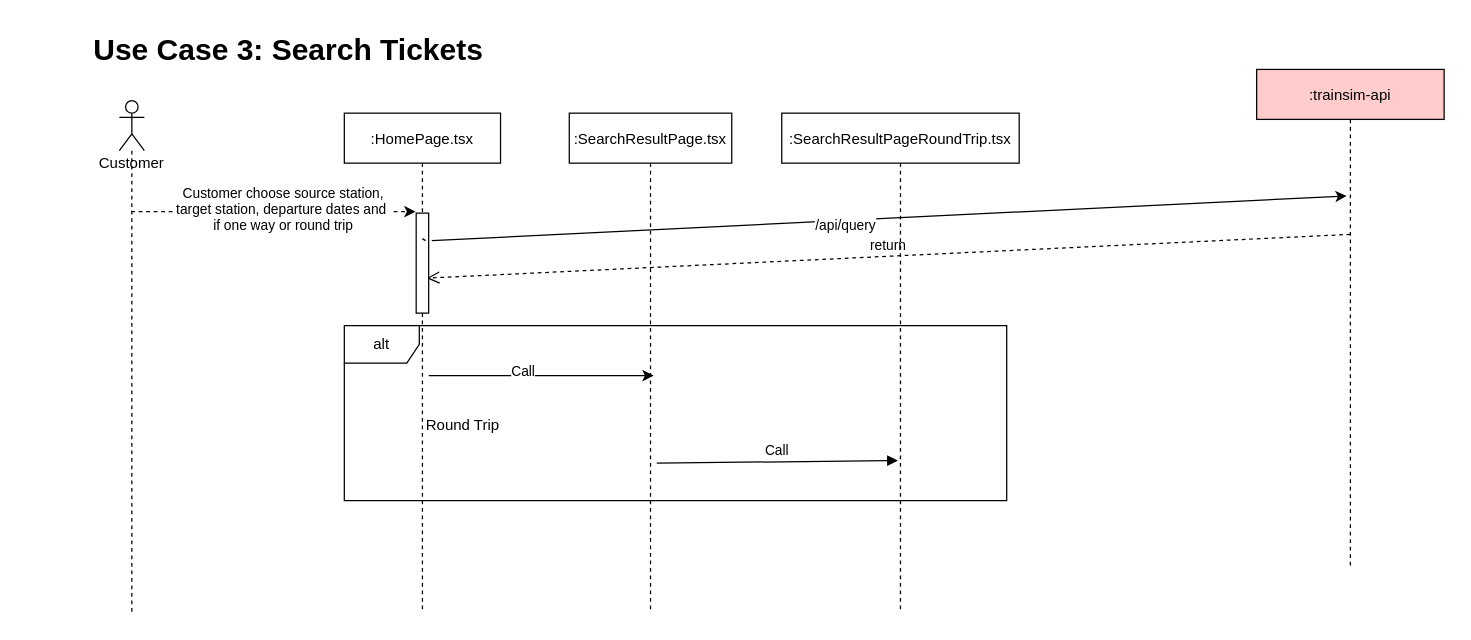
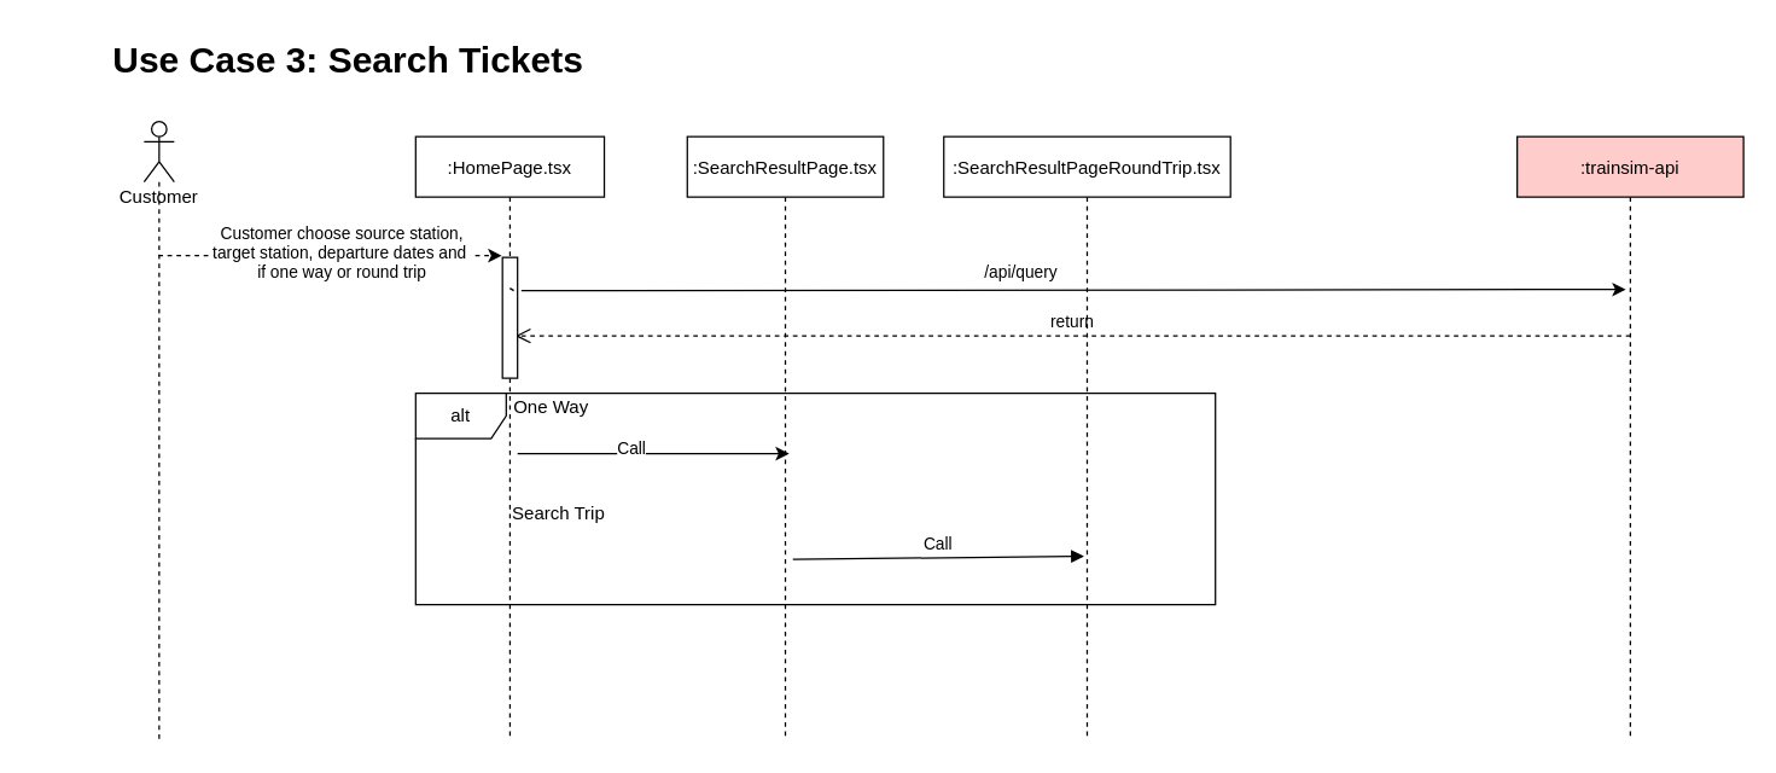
  <mxCell id="0" />
  <mxCell id="1" parent="0" />
  <mxCell id="2" value="alt" style="shape=umlFrame;whiteSpace=wrap;html=1;" vertex="1" parent="1"><mxGeometry x="275" y="260" width="530" height="140" as="geometry" /></mxCell>
  <mxCell id="3" value=":HomePage.tsx" style="shape=umlLifeline;perimeter=lifelinePerimeter;container=1;collapsible=0;recursiveResize=0;rounded=0;shadow=0;strokeWidth=1;" vertex="1" parent="1"><mxGeometry x="275" y="90" width="125" height="400" as="geometry" /></mxCell>
  <mxCell id="4" value=":SearchResultPage.tsx" style="shape=umlLifeline;perimeter=lifelinePerimeter;container=1;collapsible=0;recursiveResize=0;rounded=0;shadow=0;strokeWidth=1;" vertex="1" parent="1"><mxGeometry x="455" y="90" width="130" height="400" as="geometry" /></mxCell>
  <mxCell id="5" value="Call" style="html=1;verticalAlign=bottom;endArrow=block;entryX=0.489;entryY=0.695;entryDx=0;entryDy=0;entryPerimeter=0;" edge="1" parent="4" target="18"><mxGeometry width="80" relative="1" as="geometry"><mxPoint x="70" y="280" as="sourcePoint" /><mxPoint x="150" y="280" as="targetPoint" /></mxGeometry></mxCell>
  <mxCell id="6" value="Customer" style="shape=umlLifeline;participant=umlActor;perimeter=lifelinePerimeter;whiteSpace=wrap;html=1;container=1;collapsible=0;recursiveResize=0;verticalAlign=top;spacingTop=36;outlineConnect=0;" vertex="1" parent="1"><mxGeometry x="95" y="80" width="20" height="410" as="geometry" /></mxCell>
  <mxCell id="7" value="Use Case 3: Search Tickets" style="text;strokeColor=none;fillColor=none;html=1;fontSize=24;fontStyle=1;verticalAlign=middle;align=center;" vertex="1" parent="1"><mxGeometry x="20" y="20" width="420" height="40" as="geometry" /></mxCell>
- <mxCell id="8" value=":trainsim-api" style="shape=umlLifeline;perimeter=lifelinePerimeter;container=1;collapsible=0;recursiveResize=0;rounded=0;shadow=0;strokeWidth=1;fillColor=#FFCCCC;" vertex="1" parent="1"><mxGeometry x="1005" y="55" width="150" height="400" as="geometry" /></mxCell>
+ <mxCell id="8" value=":trainsim-api" style="shape=umlLifeline;perimeter=lifelinePerimeter;container=1;collapsible=0;recursiveResize=0;rounded=0;shadow=0;strokeWidth=1;fillColor=#FFCCCC;" vertex="1" parent="1"><mxGeometry x="1005" y="90" width="150" height="400" as="geometry" /></mxCell>
  <mxCell id="9" value="" style="endArrow=classic;html=1;entryX=0.456;entryY=0.197;entryDx=0;entryDy=0;entryPerimeter=0;dashed=1;" edge="1" parent="1" source="6" target="3"><mxGeometry width="50" height="50" relative="1" as="geometry"><mxPoint x="115" y="200" as="sourcePoint" /><mxPoint x="165" y="150" as="targetPoint" /></mxGeometry></mxCell>
  <mxCell id="10" value="Customer choose source station,&lt;br&gt;target station, departure dates and&amp;nbsp;&lt;br&gt;if one way or round trip" style="edgeLabel;html=1;align=center;verticalAlign=middle;resizable=0;points=[];" vertex="1" connectable="0" parent="9"><mxGeometry x="0.116" y="2" relative="1" as="geometry"><mxPoint x="-6" as="offset" /></mxGeometry></mxCell>
  <mxCell id="11" value="" style="endArrow=classic;html=1;" edge="1" parent="1"><mxGeometry width="50" height="50" relative="1" as="geometry"><mxPoint x="342.5" y="300" as="sourcePoint" /><mxPoint x="522.5" y="300" as="targetPoint" /><Array as="points" /></mxGeometry></mxCell>
  <mxCell id="12" value="Call" style="edgeLabel;html=1;align=center;verticalAlign=middle;resizable=0;points=[];" vertex="1" connectable="0" parent="11"><mxGeometry x="-0.165" y="4" relative="1" as="geometry"><mxPoint as="offset" /></mxGeometry></mxCell>
  <mxCell id="13" value="" style="endArrow=classic;html=1;startArrow=none;entryX=0.48;entryY=0.253;entryDx=0;entryDy=0;entryPerimeter=0;" edge="1" parent="1" target="8"><mxGeometry width="50" height="50" relative="1" as="geometry"><mxPoint x="345" y="192" as="sourcePoint" /><mxPoint x="835" y="192" as="targetPoint" /><Array as="points" /></mxGeometry></mxCell>
  <mxCell id="14" value="return" style="html=1;verticalAlign=bottom;endArrow=open;dashed=1;endSize=8;entryX=0.85;entryY=0.65;entryDx=0;entryDy=0;entryPerimeter=0;exitX=0.5;exitY=0.33;exitDx=0;exitDy=0;exitPerimeter=0;" edge="1" parent="1" source="8" target="15"><mxGeometry relative="1" as="geometry"><mxPoint x="835" y="222" as="sourcePoint" /><mxPoint x="515" y="238" as="targetPoint" /><Array as="points" /></mxGeometry></mxCell>
  <mxCell id="15" value="" style="html=1;points=[];perimeter=orthogonalPerimeter;" vertex="1" parent="1"><mxGeometry x="332.5" y="170" width="10" height="80" as="geometry" /></mxCell>
  <mxCell id="16" value="" style="endArrow=none;html=1;exitX=0.52;exitY=0.255;exitDx=0;exitDy=0;exitPerimeter=0;entryX=0.493;entryY=0.255;entryDx=0;entryDy=0;entryPerimeter=0;" edge="1" parent="1" source="3" target="15"><mxGeometry width="50" height="50" relative="1" as="geometry"><mxPoint x="340" y="192" as="sourcePoint" /><mxPoint x="1003.95" y="192" as="targetPoint" /><Array as="points" /></mxGeometry></mxCell>
  <mxCell id="17" value="&lt;div&gt;/api/query&lt;/div&gt;" style="edgeLabel;html=1;align=center;verticalAlign=middle;resizable=0;points=[];" vertex="1" connectable="0" parent="16"><mxGeometry x="-0.165" y="4" relative="1" as="geometry"><mxPoint x="338" y="-15" as="offset" /></mxGeometry></mxCell>
  <mxCell id="18" value=":SearchResultPageRoundTrip.tsx" style="shape=umlLifeline;perimeter=lifelinePerimeter;container=1;collapsible=0;recursiveResize=0;rounded=0;shadow=0;strokeWidth=1;" vertex="1" parent="1"><mxGeometry x="625" y="90" width="190" height="400" as="geometry" /></mxCell>
- <mxCell id="20" value="Round Trip" style="text;html=1;strokeColor=none;fillColor=none;align=center;verticalAlign=middle;whiteSpace=wrap;rounded=0;" vertex="1" parent="1"><mxGeometry x="325" y="330" width="90" height="20" as="geometry" /></mxCell>
+ <mxCell id="19" value="One Way" style="text;html=1;strokeColor=none;fillColor=none;align=center;verticalAlign=middle;whiteSpace=wrap;rounded=0;" vertex="1" parent="1"><mxGeometry x="335" y="260" width="60" height="20" as="geometry" /></mxCell>
+ <mxCell id="20" value="Search Trip" style="text;html=1;strokeColor=none;fillColor=none;align=center;verticalAlign=middle;whiteSpace=wrap;rounded=0;" vertex="1" parent="1"><mxGeometry x="325" y="330" width="90" height="20" as="geometry" /></mxCell>
